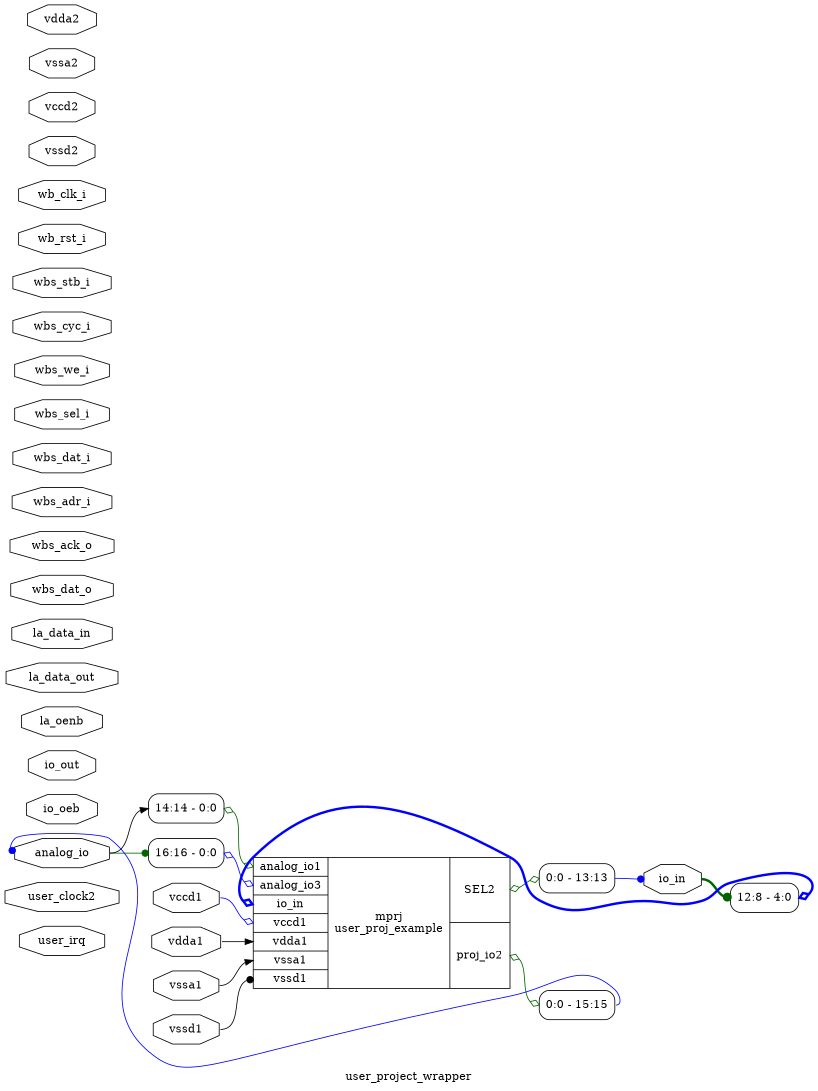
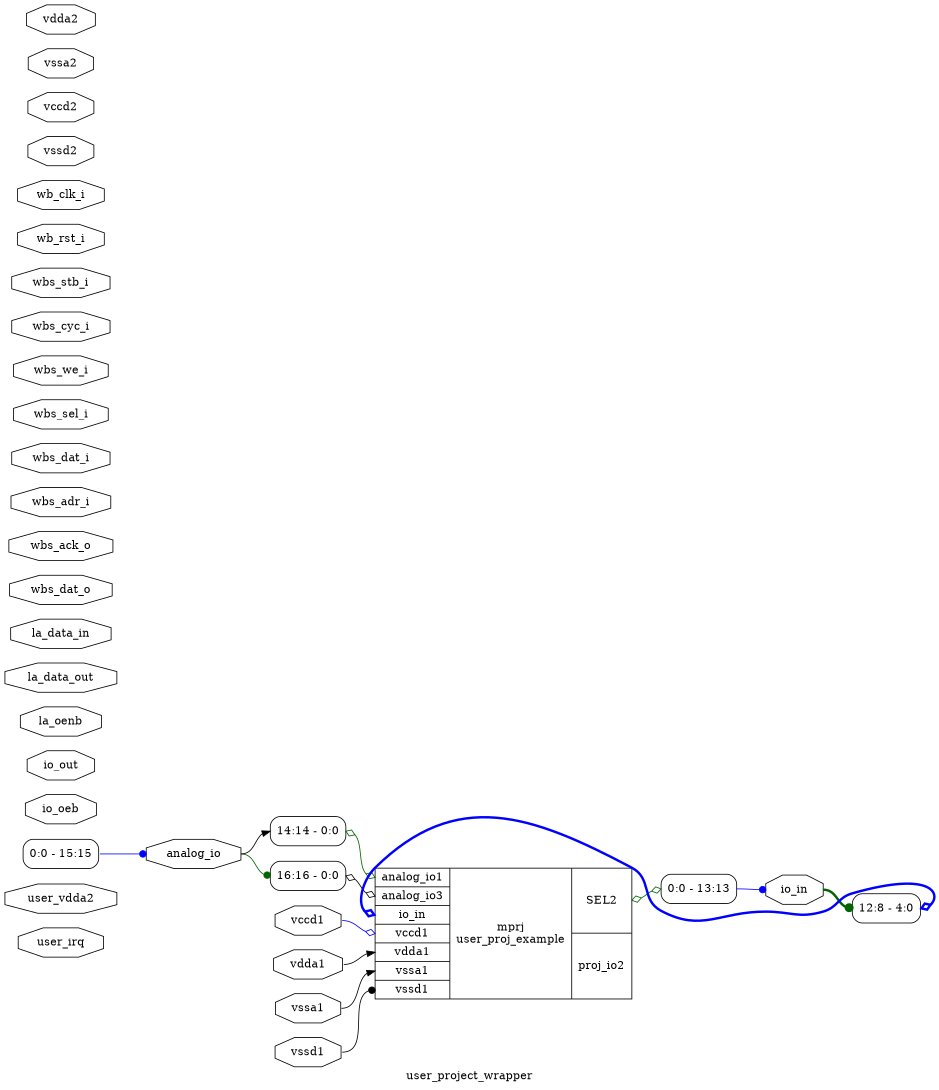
  digraph {
    label=user_project_wrapper
    rankdir=LR
    remincross=true
    node [color=black fontcolor=black shape=octagon]
    edge [arrowhead=odiamond color=darkgreen fontcolor=black headport=w tailport=e]
    n1 [label=user_irq]
-   n2 [label=user_clock2]
+   n2 [label=user_vdda2]
    n3 [label=analog_io]
    n4 [label="<s0> 16:16 - 0:0 " shape=record style=rounded]
    n5 [label="<s0> 14:14 - 0:0 " shape=record style=rounded]
    n6 [label="{{<p28> analog_io1|<p29> analog_io3|<p6> io_in|<p23> vccd1|<p27> vdda1|<p25> vssa1|<p21> vssd1}|mprj\nuser_proj_example|{<p30> SEL2|<p31> proj_io2}}" shape=record color="" fontcolor=""]
    n7 [label=io_oeb]
    n8 [label=io_out]
    n9 [label=io_in]
    n10 [label="<s0> 12:8 - 4:0 " shape=record style=rounded]
    n11 [label=la_oenb]
    n12 [label=la_data_out]
    n13 [label=la_data_in]
    n14 [label=wbs_dat_o]
    n15 [label=wbs_ack_o]
    n16 [label=wbs_adr_i]
    n17 [label=wbs_dat_i]
    n18 [label=wbs_sel_i]
    n19 [label=wbs_we_i]
    n20 [label=wbs_cyc_i]
    n21 [label=wbs_stb_i]
    n22 [label=wb_rst_i]
    n23 [label=wb_clk_i]
    n24 [label=vssd2]
    n25 [label=vssd1]
    n26 [label="<s0> 0:0 - 15:15 " shape=record style=rounded]
    n27 [label="<s0> 0:0 - 13:13 " shape=record style=rounded]
    n28 [label=vccd2]
    n29 [label=vccd1]
    n30 [label=vssa2]
    n31 [label=vssa1]
    n32 [label=vdda2]
    n33 [label=vdda1]
    n3 -> n4 [arrowhead=dot headport="s0:w"]
    n3 -> n5 [arrowhead=normal color=black headport="s0:w"]
-   n4 -> n6 [arrowtail=odiamond color=blue dir=both headport="p29:w"]
+   n4 -> n6 [arrowtail=odiamond color=black dir=both headport="p29:w"]
    n5 -> n6 [arrowtail=odiamond dir=both headport="p28:w"]
-   n6 -> n26 [arrowtail=odiamond dir=both tailport="p31:e"]
    n6 -> n27 [arrowtail=odiamond dir=both tailport="p30:e"]
    n9 -> n10 [arrowhead=dot headport="s0:w" style="setlinewidth(3)"]
    n10 -> n6 [arrowtail=odiamond color=blue dir=both headport="p6:w" style="setlinewidth(3)"]
    n25 -> n6 [arrowhead=dot color=black headport="p21:w"]
    n26 -> n3 [arrowhead=dot color=blue tailport="s0:e"]
    n27 -> n9 [arrowhead=dot color=blue tailport="s0:e"]
    n29 -> n6 [color=blue headport="p23:w"]
    n31 -> n6 [arrowhead=normal color=black headport="p25:w"]
    n33 -> n6 [arrowhead=normal color=black headport="p27:w"]
  }
